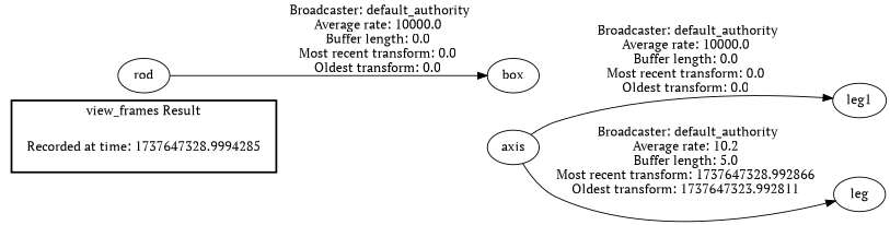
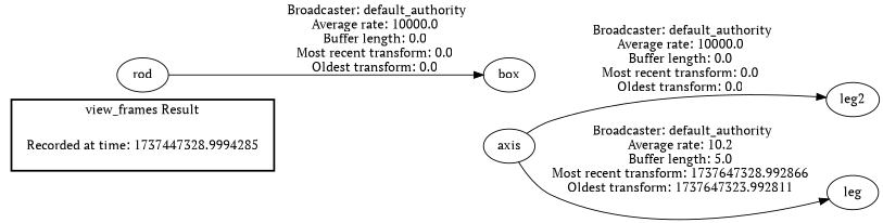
  digraph {
    fontname="PT Serif"
    rankdir=LR
    node [fontname="PT Serif"]
    edge [fontname="PT Serif"]
-   "Recorded at time: 1737647328.9994285" [shape=plaintext]
+   "Recorded at time: 1737647328.9994285" [shape=plaintext label="Recorded at time: 1737447328.9994285"]
    axis
    rod
    box
-   leg1
+   leg1 [label=leg2]
    n6 [label=leg]
    subgraph cluster_1 {
      color=black
      label="view_frames Result"
      style=bold
      "Recorded at time: 1737647328.9994285"
    }
    "Recorded at time: 1737647328.9994285" -> axis [style=invis]
    axis -> leg1 [label=" Broadcaster: default_authority\nAverage rate: 10000.0\nBuffer length: 0.0\nMost recent transform: 0.0\nOldest transform: 0.0\n"]
    axis -> n6 [label=" Broadcaster: default_authority\nAverage rate: 10.2\nBuffer length: 5.0\nMost recent transform: 1737647328.992866\nOldest transform: 1737647323.992811\n"]
    rod -> box [label=" Broadcaster: default_authority\nAverage rate: 10000.0\nBuffer length: 0.0\nMost recent transform: 0.0\nOldest transform: 0.0\n"]
  }
